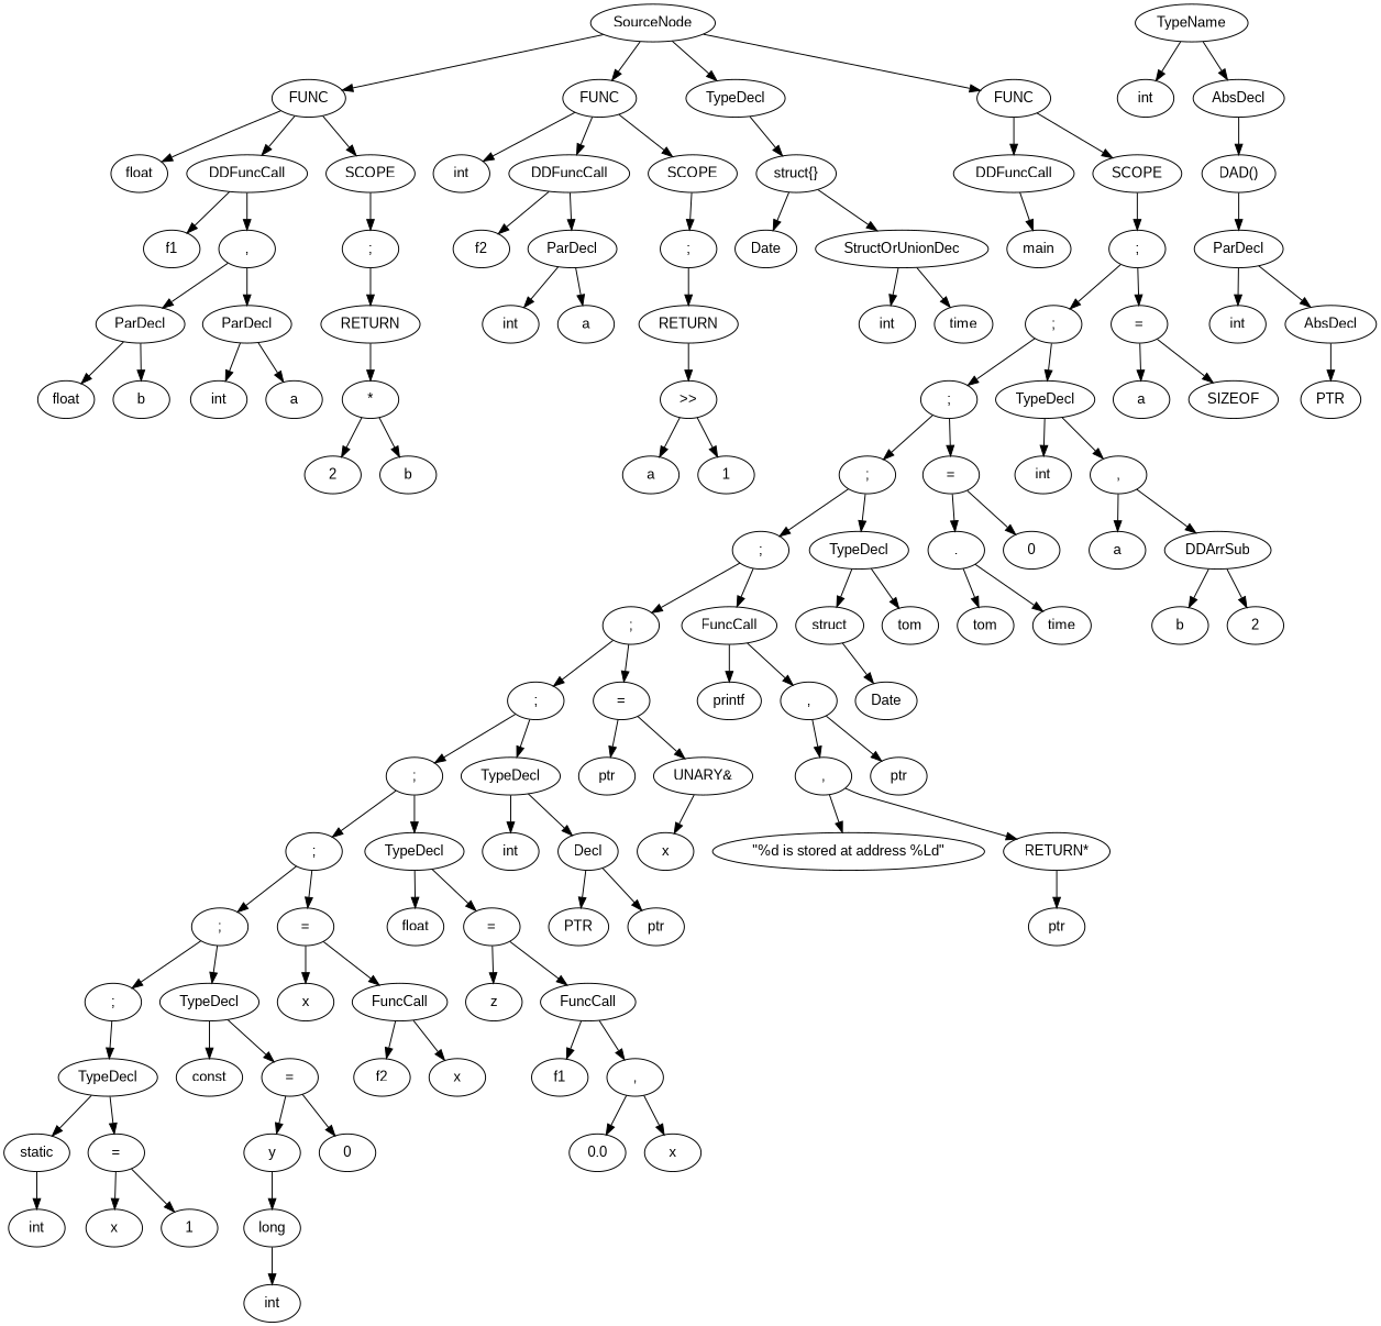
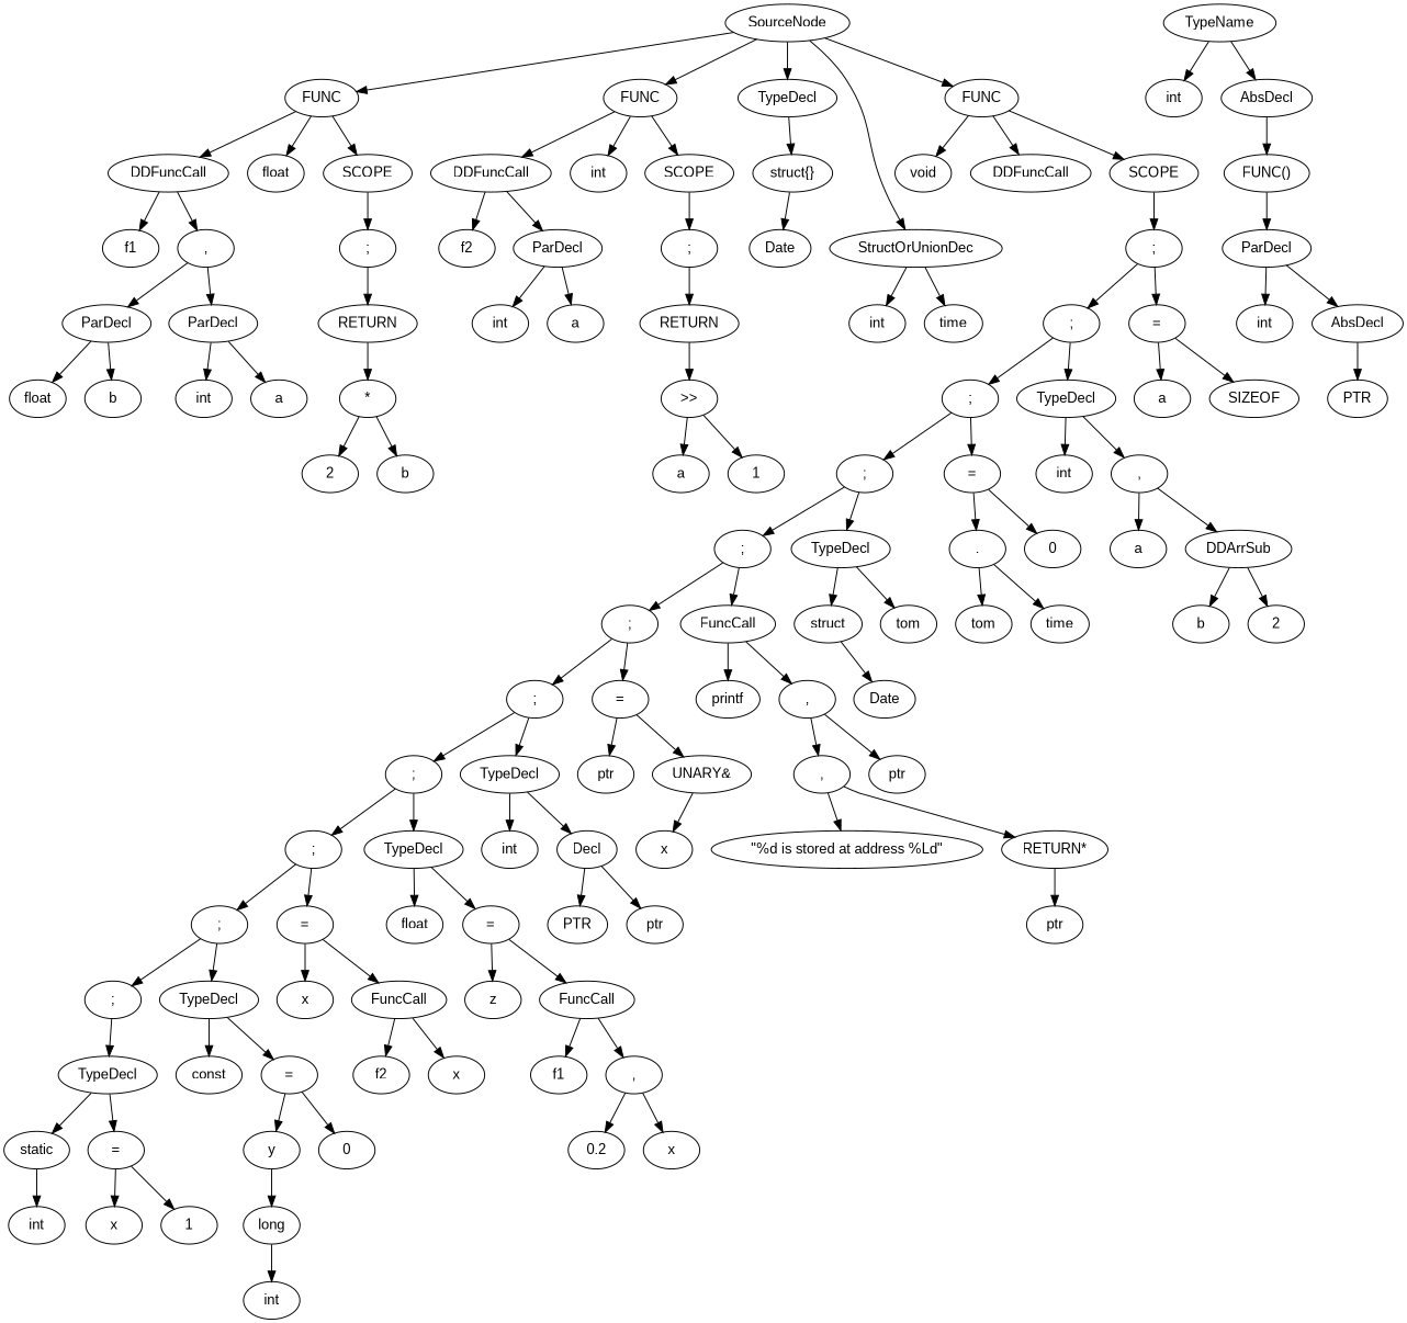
  digraph {
    fontname="Liberation Sans"
    node [fontname="Liberation Sans"]
    edge [fontname="Liberation Sans"]
    n1 [label=float]
    n2 [label=b]
    n3 [label=int]
    n4 [label=a]
    n5 [label=ParDecl]
    n6 [label=ParDecl]
    n7 [label=f1]
    n8 [label=","]
    n9 [label=2]
    n10 [label=b]
    n11 [label=float]
    n12 [label=DDFuncCall]
    n13 [label=SCOPE]
    n14 [label=int]
    n15 [label=a]
    n16 [label=f2]
    n17 [label=ParDecl]
    n18 [label=a]
    n19 [label=1]
    n20 [label=int]
    n21 [label=DDFuncCall]
    n22 [label=SCOPE]
    n23 [label=int]
    n24 [label=time]
    n25 [label=StructOrUnionDec]
    n26 [label=Date]
    n27 [label=x]
    n28 [label=1]
    n29 [label=static]
    n30 [label="="]
    n31 [label=y]
    n32 [label=0]
    n33 [label=const]
    n34 [label="="]
    n35 [label=";"]
    n36 [label=TypeDecl]
    n37 [label=f2]
    n38 [label=x]
    n39 [label=float]
    n40 [label="="]
    n41 [label=x]
    n42 [label=FuncCall]
    n43 [label=";"]
    n44 [label="="]
-   n45 [label=0.0]
+   n45 [label=0.2]
    n46 [label=x]
    n47 [label=f1]
    n48 [label=","]
    n49 [label=z]
    n50 [label=FuncCall]
    n51 [label=";"]
    n52 [label=TypeDecl]
    n53 [label=PTR]
    n54 [label=ptr]
    n55 [label=int]
    n56 [label=Decl]
    n57 [label=";"]
    n58 [label=TypeDecl]
    n59 [label=ptr]
    n60 [label="UNARY&"]
    n61 [label=";"]
    n62 [label="="]
    n63 [label="\"%d is stored at address %Ld\""]
    n64 [label="RETURN*"]
    n65 [label=","]
    n66 [label=ptr]
    n67 [label=";"]
    n68 [label=TypeDecl]
    n69 [label=printf]
    n70 [label=","]
    n71 [label=";"]
    n72 [label=FuncCall]
    n73 [label=struct]
    n74 [label=tom]
    n75 [label=";"]
    n76 [label=TypeDecl]
    n77 [label=tom]
    n78 [label=time]
    n79 [label="."]
    n80 [label=0]
    n81 [label=";"]
    n82 [label="="]
    n83 [label=b]
    n84 [label=2]
    n85 [label=a]
    n86 [label=DDArrSub]
    n87 [label=int]
    n88 [label=","]
    n89 [label=int]
    n90 [label=AbsDecl]
    n91 [label=int]
    n92 [label=AbsDecl]
    n93 [label=a]
    n94 [label=SIZEOF]
    n95 [label=";"]
    n96 [label="="]
+   n97 [label=void]
    n98 [label=DDFuncCall]
    n99 [label=SCOPE]
    n100 [label=";"]
    n101 [label=";"]
    n102 [label=int]
    n103 [label=long]
    n104 [label=TypeDecl]
    n105 [label=x]
    n106 [label=ptr]
    n107 [label=Date]
    n108 [label=PTR]
-   n109 [label="DAD()"]
-   n110 [label=main]
+   n109 [label="FUNC()"]
    n111 [label=";"]
    n112 [label=RETURN]
    n113 [label=RETURN]
    n114 [label=int]
    n115 [label=ParDecl]
    n116 [label=TypeName]
    n117 [label="*"]
    n118 [label=FUNC]
    SourceNode
    n120 [label=FUNC]
    n121 [label=TypeDecl]
    n122 [label=FUNC]
    n123 [label="struct{}"]
    n124 [label=">>"]
    subgraph sub_1 {
      rank=same
      n1
      n2
    }
    subgraph sub_2 {
      rank=same
      n3
      n4
    }
    subgraph sub_3 {
      rank=same
      n5
      n6
    }
    subgraph sub_4 {
      rank=same
      n7
      n8
    }
    subgraph sub_5 {
      rank=same
      n9
      n10
    }
    subgraph sub_6 {
      rank=same
      n11
      n12
      n13
    }
    subgraph sub_7 {
      rank=same
      n14
      n15
    }
    subgraph sub_8 {
      rank=same
      n16
      n17
    }
    subgraph sub_9 {
      rank=same
      n18
      n19
    }
    subgraph sub_10 {
      rank=same
      n20
      n21
      n22
    }
    subgraph sub_11 {
      rank=same
      n23
      n24
    }
    subgraph sub_12 {
      rank=same
      n25
      n26
    }
    subgraph sub_13 {
      rank=same
      n27
      n28
    }
    subgraph sub_14 {
      rank=same
      n29
      n30
    }
    subgraph sub_15 {
      rank=same
      n31
      n32
    }
    subgraph sub_16 {
      rank=same
      n33
      n34
    }
    subgraph sub_17 {
      rank=same
      n35
      n36
    }
    subgraph sub_18 {
      rank=same
      n37
      n38
    }
    subgraph sub_19 {
      rank=same
      n39
      n40
    }
    subgraph sub_20 {
      rank=same
      n41
      n42
    }
    subgraph sub_21 {
      rank=same
      n43
      n44
    }
    subgraph sub_22 {
      rank=same
      n45
      n46
    }
    subgraph sub_23 {
      rank=same
      n47
      n48
    }
    subgraph sub_24 {
      rank=same
      n49
      n50
    }
    subgraph sub_25 {
      rank=same
      n51
      n52
    }
    subgraph sub_26 {
      rank=same
      n53
      n54
    }
    subgraph sub_27 {
      rank=same
      n55
      n56
    }
    subgraph sub_28 {
      rank=same
      n57
      n58
    }
    subgraph sub_29 {
      rank=same
      n59
      n60
    }
    subgraph sub_30 {
      rank=same
      n61
      n62
    }
    subgraph sub_31 {
      rank=same
      n63
      n64
    }
    subgraph sub_32 {
      rank=same
      n65
      n66
    }
    subgraph sub_33 {
      rank=same
      n67
      n68
    }
    subgraph sub_34 {
      rank=same
      n69
      n70
    }
    subgraph sub_35 {
      rank=same
      n71
      n72
    }
    subgraph sub_36 {
      rank=same
      n73
      n74
    }
    subgraph sub_37 {
      rank=same
      n75
      n76
    }
    subgraph sub_38 {
      rank=same
      n77
      n78
    }
    subgraph sub_39 {
      rank=same
      n79
      n80
    }
    subgraph sub_40 {
      rank=same
      n81
      n82
    }
    subgraph sub_41 {
      rank=same
      n83
      n84
    }
    subgraph sub_42 {
      rank=same
      n85
      n86
    }
    subgraph sub_43 {
      rank=same
      n87
      n88
    }
    subgraph sub_44 {
      rank=same
      n89
      n90
    }
    subgraph sub_45 {
      rank=same
      n91
      n92
    }
    subgraph sub_46 {
      rank=same
      n93
      n94
    }
    subgraph sub_47 {
      rank=same
      n95
      n96
    }
    subgraph sub_48 {
      rank=same
+     n97
      n98
      n99
    }
    n1 -> n2 [style=invis]
    n3 -> n4 [style=invis]
    n5 -> n1
    n5 -> n2
    n5 -> n6 [style=invis]
    n6 -> n3
    n6 -> n4
    n7 -> n8 [style=invis]
    n8 -> n5
    n8 -> n6
    n9 -> n10 [style=invis]
    n11 -> n12 [style=invis]
    n12 -> n7
    n12 -> n8
    n12 -> n13 [style=invis]
    n13 -> n100
    n14 -> n15 [style=invis]
    n16 -> n17 [style=invis]
    n17 -> n14
    n17 -> n15
    n18 -> n19 [style=invis]
    n20 -> n21 [style=invis]
    n21 -> n16
    n21 -> n17
    n21 -> n22 [style=invis]
    n22 -> n101
    n23 -> n24 [style=invis]
    n25 -> n23
    n25 -> n24
    n26 -> n25 [style=invis]
    n27 -> n28 [style=invis]
    n29 -> n30 [style=invis]
    n29 -> n102
    n30 -> n27
    n30 -> n28
    n31 -> n32 [style=invis]
    n31 -> n103
    n33 -> n34 [style=invis]
    n34 -> n31
    n34 -> n32
    n35 -> n36 [style=invis]
    n35 -> n104
    n36 -> n33
    n36 -> n34
    n37 -> n38 [style=invis]
    n39 -> n40 [style=invis]
    n40 -> n49
    n40 -> n50
    n41 -> n42 [style=invis]
    n42 -> n37
    n42 -> n38
    n43 -> n35
    n43 -> n36
    n43 -> n44 [style=invis]
    n44 -> n41
    n44 -> n42
    n45 -> n46 [style=invis]
    n47 -> n48 [style=invis]
    n48 -> n45
    n48 -> n46
    n49 -> n50 [style=invis]
    n50 -> n47
    n50 -> n48
    n51 -> n43
    n51 -> n44
    n51 -> n52 [style=invis]
    n52 -> n39
    n52 -> n40
    n53 -> n54 [style=invis]
    n55 -> n56 [style=invis]
    n56 -> n53
    n56 -> n54
    n57 -> n51
    n57 -> n52
    n57 -> n58 [style=invis]
    n58 -> n55
    n58 -> n56
    n59 -> n60 [style=invis]
    n60 -> n105
    n61 -> n57
    n61 -> n58
    n61 -> n62 [style=invis]
    n62 -> n59
    n62 -> n60
    n63 -> n64 [style=invis]
    n64 -> n106
    n65 -> n63
    n65 -> n64
    n65 -> n66 [style=invis]
    n67 -> n68 [style=invis]
    n67 -> n81
    n67 -> n82
    n68 -> n87
    n68 -> n88
    n69 -> n70 [style=invis]
    n70 -> n65
    n70 -> n66
    n71 -> n61
    n71 -> n62
    n71 -> n72 [style=invis]
    n72 -> n69
    n72 -> n70
    n73 -> n74 [style=invis]
    n73 -> n107
    n75 -> n71
    n75 -> n72
    n75 -> n76 [style=invis]
    n76 -> n73
    n76 -> n74
    n77 -> n78 [style=invis]
    n79 -> n77
    n79 -> n78
    n79 -> n80 [style=invis]
    n81 -> n75
    n81 -> n76
    n81 -> n82 [style=invis]
    n82 -> n79
    n82 -> n80
    n83 -> n84 [style=invis]
    n85 -> n86 [style=invis]
    n86 -> n83
    n86 -> n84
    n87 -> n88 [style=invis]
    n88 -> n85
    n88 -> n86
    n89 -> n90 [style=invis]
    n90 -> n108
    n91 -> n92 [style=invis]
    n92 -> n109
    n93 -> n94 [style=invis]
    n95 -> n67
    n95 -> n68
    n95 -> n96 [style=invis]
    n96 -> n93
    n96 -> n94
+   n97 -> n98 [style=invis]
    n98 -> n99 [style=invis]
-   n98 -> n110
    n99 -> n111
    n100 -> n112
    n101 -> n113
    n103 -> n114
    n104 -> n29
    n104 -> n30
    n109 -> n115
    n111 -> n95
    n111 -> n96
    n112 -> n117
    n113 -> n124
    n115 -> n89
    n115 -> n90
    n116 -> n91
    n116 -> n92
    n117 -> n9
    n117 -> n10
    n118 -> n11
    n118 -> n12
    n118 -> n13
    SourceNode -> n118
    SourceNode -> n120
    SourceNode -> n121
    SourceNode -> n122
    n120 -> n20
    n120 -> n21
    n120 -> n22
    n121 -> n123
+   n122 -> n97
    n122 -> n98
    n122 -> n99
-   n123 -> n25
+   SourceNode -> n25
    n123 -> n26
    n124 -> n18
    n124 -> n19
  }
